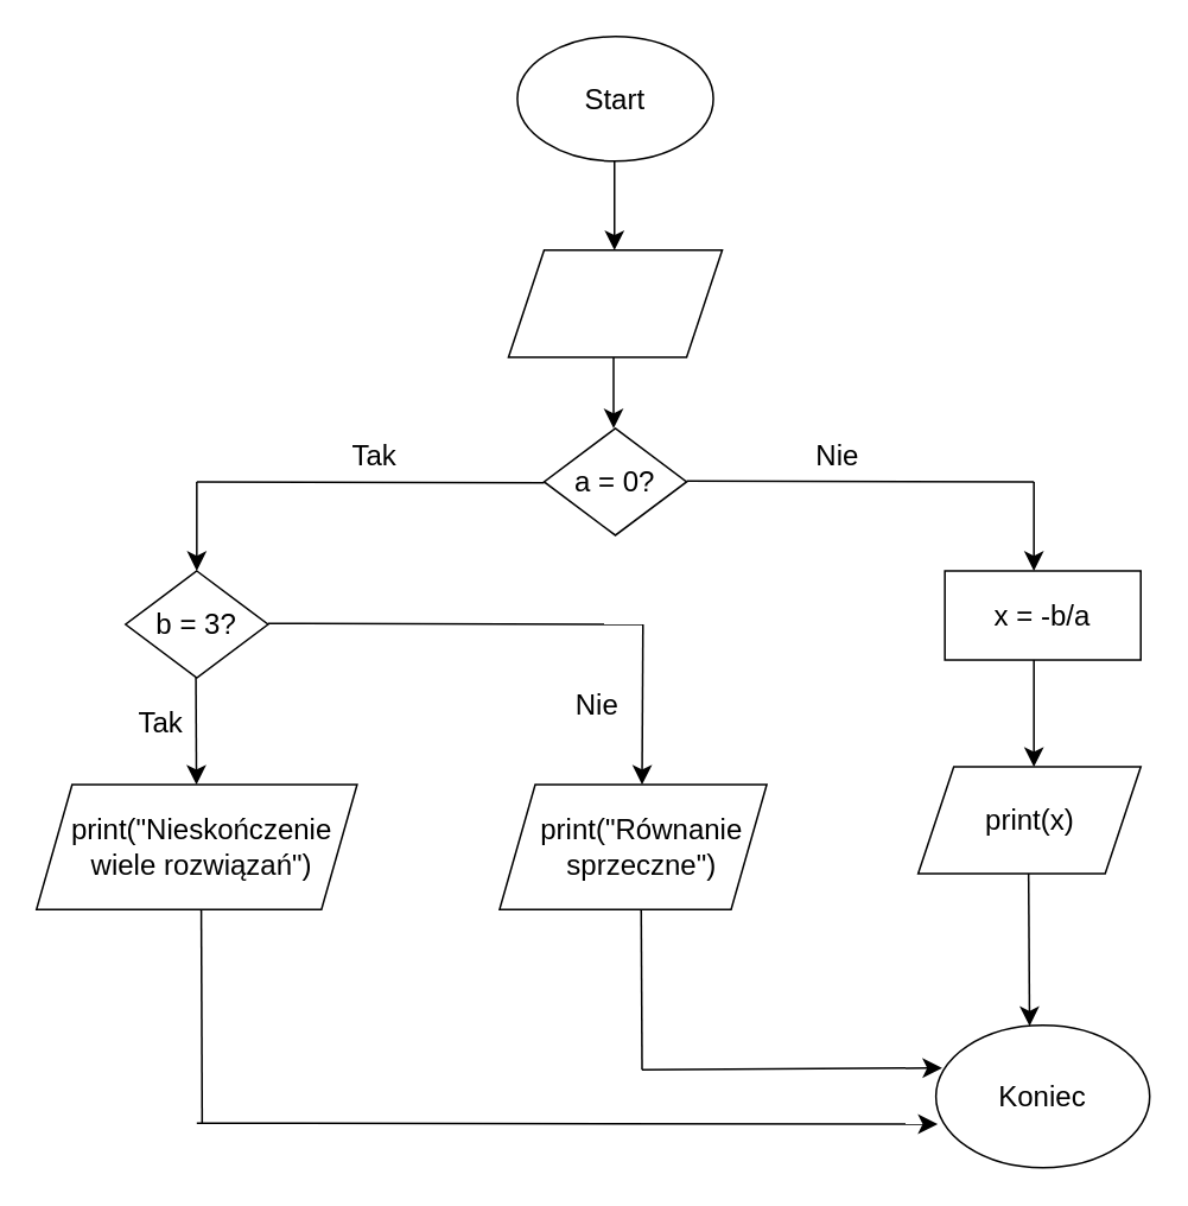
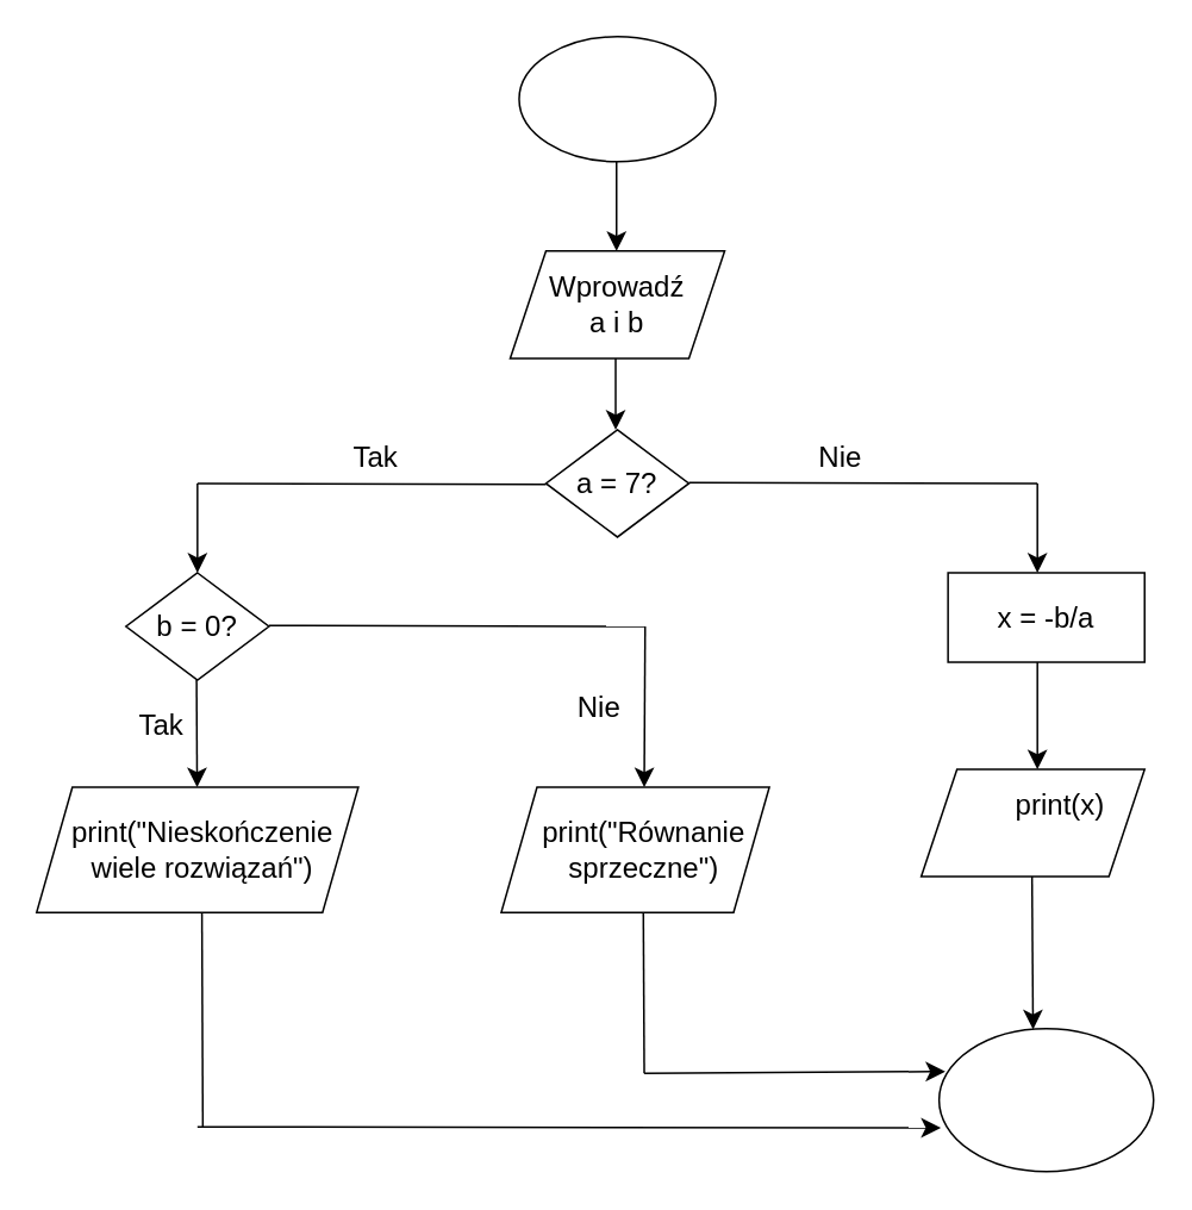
  <mxCell id="0" />
  <mxCell id="1" parent="0" />
  <mxCell id="2" value="" style="ellipse;whiteSpace=wrap;html=1;" vertex="1" parent="1"><mxGeometry x="290" y="20" width="110" height="70" as="geometry" /></mxCell>
- <mxCell id="3" value="Start" style="text;strokeColor=none;fillColor=none;html=1;align=center;verticalAlign=middle;whiteSpace=wrap;rounded=0;fontSize=16;" vertex="1" parent="1"><mxGeometry x="315" y="40" width="60" height="30" as="geometry" /></mxCell>
  <mxCell id="4" value="" style="endArrow=classic;html=1;rounded=0;fontSize=12;startSize=8;endSize=8;curved=1;" edge="1" parent="1"><mxGeometry width="50" height="50" relative="1" as="geometry"><mxPoint x="344.5" y="90" as="sourcePoint" /><mxPoint x="344.5" y="140" as="targetPoint" /></mxGeometry></mxCell>
  <mxCell id="5" value="" style="shape=parallelogram;perimeter=parallelogramPerimeter;whiteSpace=wrap;html=1;fixedSize=1;" vertex="1" parent="1"><mxGeometry x="285" y="140" width="120" height="60" as="geometry" /></mxCell>
+ <mxCell id="6" value="Wprowadź a i b" style="text;strokeColor=none;fillColor=none;html=1;align=center;verticalAlign=middle;whiteSpace=wrap;rounded=0;fontSize=16;" vertex="1" parent="1"><mxGeometry x="300" y="155" width="90" height="30" as="geometry" /></mxCell>
  <mxCell id="7" value="" style="endArrow=classic;html=1;rounded=0;fontSize=12;startSize=8;endSize=8;curved=1;" edge="1" parent="1"><mxGeometry width="50" height="50" relative="1" as="geometry"><mxPoint x="344" y="200" as="sourcePoint" /><mxPoint x="344" y="240" as="targetPoint" /></mxGeometry></mxCell>
  <mxCell id="8" value="" style="rhombus;whiteSpace=wrap;html=1;" vertex="1" parent="1"><mxGeometry x="305" y="240" width="80" height="60" as="geometry" /></mxCell>
- <mxCell id="9" value="a = 0?" style="text;strokeColor=none;fillColor=none;html=1;align=center;verticalAlign=middle;whiteSpace=wrap;rounded=0;fontSize=16;" vertex="1" parent="1"><mxGeometry x="315" y="255" width="60" height="30" as="geometry" /></mxCell>
+ <mxCell id="9" value="a = 7?" style="text;strokeColor=none;fillColor=none;html=1;align=center;verticalAlign=middle;whiteSpace=wrap;rounded=0;fontSize=16;" vertex="1" parent="1"><mxGeometry x="315" y="255" width="60" height="30" as="geometry" /></mxCell>
  <mxCell id="10" value="" style="endArrow=none;html=1;rounded=0;fontSize=12;startSize=8;endSize=8;curved=1;exitX=1;exitY=0.5;exitDx=0;exitDy=0;" edge="1" parent="1"><mxGeometry width="50" height="50" relative="1" as="geometry"><mxPoint x="385" y="269.5" as="sourcePoint" /><mxPoint x="580" y="270" as="targetPoint" /></mxGeometry></mxCell>
  <mxCell id="11" value="" style="endArrow=classic;html=1;rounded=0;fontSize=12;startSize=8;endSize=8;curved=1;" edge="1" parent="1"><mxGeometry width="50" height="50" relative="1" as="geometry"><mxPoint x="580" y="270" as="sourcePoint" /><mxPoint x="580" y="320" as="targetPoint" /></mxGeometry></mxCell>
  <mxCell id="12" value="Nie" style="text;strokeColor=none;fillColor=none;html=1;align=center;verticalAlign=middle;whiteSpace=wrap;rounded=0;fontSize=16;" vertex="1" parent="1"><mxGeometry x="440" y="240" width="60" height="30" as="geometry" /></mxCell>
  <mxCell id="13" value="" style="rounded=0;whiteSpace=wrap;html=1;" vertex="1" parent="1"><mxGeometry x="530" y="320" width="110" height="50" as="geometry" /></mxCell>
  <mxCell id="14" value="x = -b/a" style="text;strokeColor=none;fillColor=none;html=1;align=center;verticalAlign=middle;whiteSpace=wrap;rounded=0;fontSize=16;" vertex="1" parent="1"><mxGeometry x="555" y="330" width="60" height="30" as="geometry" /></mxCell>
  <mxCell id="15" value="" style="endArrow=classic;html=1;rounded=0;fontSize=12;startSize=8;endSize=8;curved=1;" edge="1" parent="1"><mxGeometry width="50" height="50" relative="1" as="geometry"><mxPoint x="580" y="370" as="sourcePoint" /><mxPoint x="580" y="430" as="targetPoint" /></mxGeometry></mxCell>
  <mxCell id="16" value="" style="shape=parallelogram;perimeter=parallelogramPerimeter;whiteSpace=wrap;html=1;fixedSize=1;" vertex="1" parent="1"><mxGeometry x="515" y="430" width="125" height="60" as="geometry" /></mxCell>
- <mxCell id="17" value="print(x)" style="text;strokeColor=none;fillColor=none;html=1;align=center;verticalAlign=middle;whiteSpace=wrap;rounded=0;fontSize=16;" vertex="1" parent="1"><mxGeometry x="547.5" y="445" width="60" height="30" as="geometry" /></mxCell>
+ <mxCell id="17" value="print(x)" style="text;strokeColor=none;fillColor=none;html=1;align=center;verticalAlign=middle;whiteSpace=wrap;rounded=0;fontSize=16;" vertex="1" parent="1"><mxGeometry x="562.5" y="435" width="60" height="30" as="geometry" /></mxCell>
  <mxCell id="18" value="" style="endArrow=none;html=1;rounded=0;fontSize=12;startSize=8;endSize=8;curved=1;exitX=1;exitY=0.5;exitDx=0;exitDy=0;" edge="1" parent="1"><mxGeometry width="50" height="50" relative="1" as="geometry"><mxPoint x="110" y="270" as="sourcePoint" /><mxPoint x="305" y="270.5" as="targetPoint" /></mxGeometry></mxCell>
  <mxCell id="19" value="" style="endArrow=classic;html=1;rounded=0;fontSize=12;startSize=8;endSize=8;curved=1;" edge="1" parent="1"><mxGeometry width="50" height="50" relative="1" as="geometry"><mxPoint x="110" y="270" as="sourcePoint" /><mxPoint x="110" y="320" as="targetPoint" /></mxGeometry></mxCell>
  <mxCell id="20" value="Tak" style="text;strokeColor=none;fillColor=none;html=1;align=center;verticalAlign=middle;whiteSpace=wrap;rounded=0;fontSize=16;" vertex="1" parent="1"><mxGeometry x="180" y="240" width="60" height="30" as="geometry" /></mxCell>
  <mxCell id="21" value="" style="rhombus;whiteSpace=wrap;html=1;" vertex="1" parent="1"><mxGeometry x="70" y="320" width="80" height="60" as="geometry" /></mxCell>
- <mxCell id="22" value="&lt;div&gt;b = 3?&lt;/div&gt;" style="text;strokeColor=none;fillColor=none;html=1;align=center;verticalAlign=middle;whiteSpace=wrap;rounded=0;fontSize=16;" vertex="1" parent="1"><mxGeometry x="80" y="335" width="60" height="30" as="geometry" /></mxCell>
+ <mxCell id="22" value="&lt;div&gt;b = 0?&lt;/div&gt;" style="text;strokeColor=none;fillColor=none;html=1;align=center;verticalAlign=middle;whiteSpace=wrap;rounded=0;fontSize=16;" vertex="1" parent="1"><mxGeometry x="80" y="335" width="60" height="30" as="geometry" /></mxCell>
  <mxCell id="23" value="" style="endArrow=classic;html=1;rounded=0;fontSize=12;startSize=8;endSize=8;curved=1;" edge="1" parent="1" source="26"><mxGeometry width="50" height="50" relative="1" as="geometry"><mxPoint x="109.5" y="380" as="sourcePoint" /><mxPoint x="109.5" y="440" as="targetPoint" /></mxGeometry></mxCell>
  <mxCell id="24" value="Tak" style="text;strokeColor=none;fillColor=none;html=1;align=center;verticalAlign=middle;whiteSpace=wrap;rounded=0;fontSize=16;" vertex="1" parent="1"><mxGeometry x="60" y="390" width="60" height="30" as="geometry" /></mxCell>
  <mxCell id="25" value="" style="endArrow=classic;html=1;rounded=0;fontSize=12;startSize=8;endSize=8;curved=1;" edge="1" parent="1" target="26"><mxGeometry width="50" height="50" relative="1" as="geometry"><mxPoint x="109.5" y="380" as="sourcePoint" /><mxPoint x="109.5" y="440" as="targetPoint" /></mxGeometry></mxCell>
  <mxCell id="26" value="" style="shape=parallelogram;perimeter=parallelogramPerimeter;whiteSpace=wrap;html=1;fixedSize=1;" vertex="1" parent="1"><mxGeometry x="20" y="440" width="180" height="70" as="geometry" /></mxCell>
  <mxCell id="27" value="&lt;div&gt;print(&quot;Nieskończenie wiele rozwiązań&quot;)&lt;/div&gt;" style="text;strokeColor=none;fillColor=none;html=1;align=center;verticalAlign=middle;whiteSpace=wrap;rounded=0;fontSize=16;" vertex="1" parent="1"><mxGeometry x="80" y="460" width="66" height="30" as="geometry" /></mxCell>
  <mxCell id="28" style="edgeStyle=none;curved=1;rounded=0;orthogonalLoop=1;jettySize=auto;html=1;exitX=1;exitY=0.75;exitDx=0;exitDy=0;fontSize=12;startSize=8;endSize=8;" edge="1" parent="1" source="27" target="27"><mxGeometry relative="1" as="geometry" /></mxCell>
  <mxCell id="29" value="" style="endArrow=none;html=1;rounded=0;fontSize=12;startSize=8;endSize=8;curved=1;" edge="1" parent="1"><mxGeometry width="50" height="50" relative="1" as="geometry"><mxPoint x="150" y="349.5" as="sourcePoint" /><mxPoint x="360" y="350" as="targetPoint" /></mxGeometry></mxCell>
  <mxCell id="30" value="&lt;div&gt;Nie&lt;/div&gt;" style="text;strokeColor=none;fillColor=none;html=1;align=center;verticalAlign=middle;whiteSpace=wrap;rounded=0;fontSize=16;" vertex="1" parent="1"><mxGeometry x="305" y="380" width="60" height="30" as="geometry" /></mxCell>
  <mxCell id="31" value="" style="endArrow=classic;html=1;rounded=0;fontSize=12;startSize=8;endSize=8;curved=1;" edge="1" parent="1"><mxGeometry width="50" height="50" relative="1" as="geometry"><mxPoint x="360.5" y="350" as="sourcePoint" /><mxPoint x="360" y="440" as="targetPoint" /></mxGeometry></mxCell>
  <mxCell id="32" value="" style="shape=parallelogram;perimeter=parallelogramPerimeter;whiteSpace=wrap;html=1;fixedSize=1;" vertex="1" parent="1"><mxGeometry x="280" y="440" width="150" height="70" as="geometry" /></mxCell>
  <mxCell id="33" value="print(&quot;Równanie sprzeczne&quot;)" style="text;strokeColor=none;fillColor=none;html=1;align=center;verticalAlign=middle;whiteSpace=wrap;rounded=0;fontSize=16;" vertex="1" parent="1"><mxGeometry x="330" y="460" width="60" height="30" as="geometry" /></mxCell>
  <mxCell id="34" value="" style="ellipse;whiteSpace=wrap;html=1;" vertex="1" parent="1"><mxGeometry x="525" y="575" width="120" height="80" as="geometry" /></mxCell>
- <mxCell id="35" value="Koniec" style="text;strokeColor=none;fillColor=none;html=1;align=center;verticalAlign=middle;whiteSpace=wrap;rounded=0;fontSize=16;" vertex="1" parent="1"><mxGeometry x="555" y="600" width="60" height="30" as="geometry" /></mxCell>
  <mxCell id="36" value="" style="endArrow=classic;html=1;rounded=0;fontSize=12;startSize=8;endSize=8;curved=1;entryX=0.438;entryY=0.006;entryDx=0;entryDy=0;entryPerimeter=0;" edge="1" parent="1" target="34"><mxGeometry width="50" height="50" relative="1" as="geometry"><mxPoint x="577" y="490" as="sourcePoint" /><mxPoint x="577" y="560" as="targetPoint" /></mxGeometry></mxCell>
  <mxCell id="37" value="" style="endArrow=none;html=1;rounded=0;fontSize=12;startSize=8;endSize=8;curved=1;" edge="1" parent="1"><mxGeometry width="50" height="50" relative="1" as="geometry"><mxPoint x="113" y="630" as="sourcePoint" /><mxPoint x="112.5" y="510" as="targetPoint" /></mxGeometry></mxCell>
  <mxCell id="38" value="" style="endArrow=classic;html=1;rounded=0;fontSize=12;startSize=8;endSize=8;curved=1;entryX=0.008;entryY=0.694;entryDx=0;entryDy=0;entryPerimeter=0;" edge="1" parent="1" target="34"><mxGeometry width="50" height="50" relative="1" as="geometry"><mxPoint x="110" y="630" as="sourcePoint" /><mxPoint x="355" y="580" as="targetPoint" /></mxGeometry></mxCell>
  <mxCell id="39" value="" style="endArrow=none;html=1;rounded=0;fontSize=12;startSize=8;endSize=8;curved=1;" edge="1" parent="1"><mxGeometry width="50" height="50" relative="1" as="geometry"><mxPoint x="360" y="600" as="sourcePoint" /><mxPoint x="359.5" y="510" as="targetPoint" /></mxGeometry></mxCell>
  <mxCell id="40" value="" style="endArrow=classic;html=1;rounded=0;fontSize=12;startSize=8;endSize=8;curved=1;entryX=0.029;entryY=0.3;entryDx=0;entryDy=0;entryPerimeter=0;" edge="1" parent="1" target="34"><mxGeometry width="50" height="50" relative="1" as="geometry"><mxPoint x="360" y="600" as="sourcePoint" /><mxPoint x="430" y="550" as="targetPoint" /></mxGeometry></mxCell>
